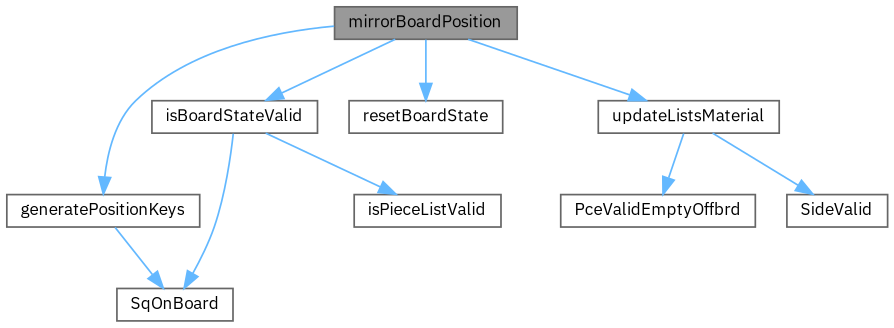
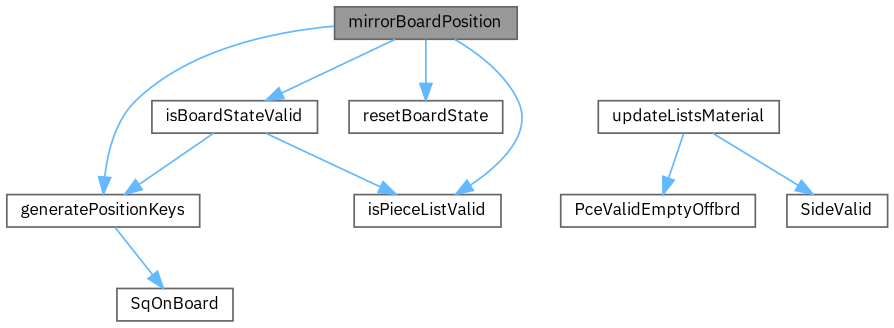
  digraph {
    fontname="IBM Plex Sans"
    rankdir=TB
    node [color=grey40 fillcolor=white fontname="IBM Plex Sans" fontsize=10 shape=box style=filled]
    edge [color=steelblue1 fontname="IBM Plex Sans" fontsize=10 labelfontname=Helvetica labelfontsize=10 style=solid]
    n1 [color=gray40 fillcolor=grey60 fontcolor=black height=0.2 label=mirrorBoardPosition width=0.4]
    n2 [height=0.2 label=generatePositionKeys width=0.4]
    n3 [height=0.2 label=isBoardStateValid width=0.4]
    n4 [height=0.2 label=resetBoardState width=0.4]
    n5 [height=0.2 label=updateListsMaterial width=0.4]
    n6 [height=0.2 label=SqOnBoard width=0.4]
    n7 [height=0.2 label=isPieceListValid width=0.4]
    n8 [height=0.2 label=PceValidEmptyOffbrd width=0.4]
    n9 [height=0.2 label=SideValid width=0.4]
    n1 -> n2
    n1 -> n3
    n1 -> n4
-   n1 -> n5
+   n1 -> n7
    n2 -> n6
-   n3 -> n6
+   n3 -> n2
    n3 -> n7
    n5 -> n8
    n5 -> n9
  }
